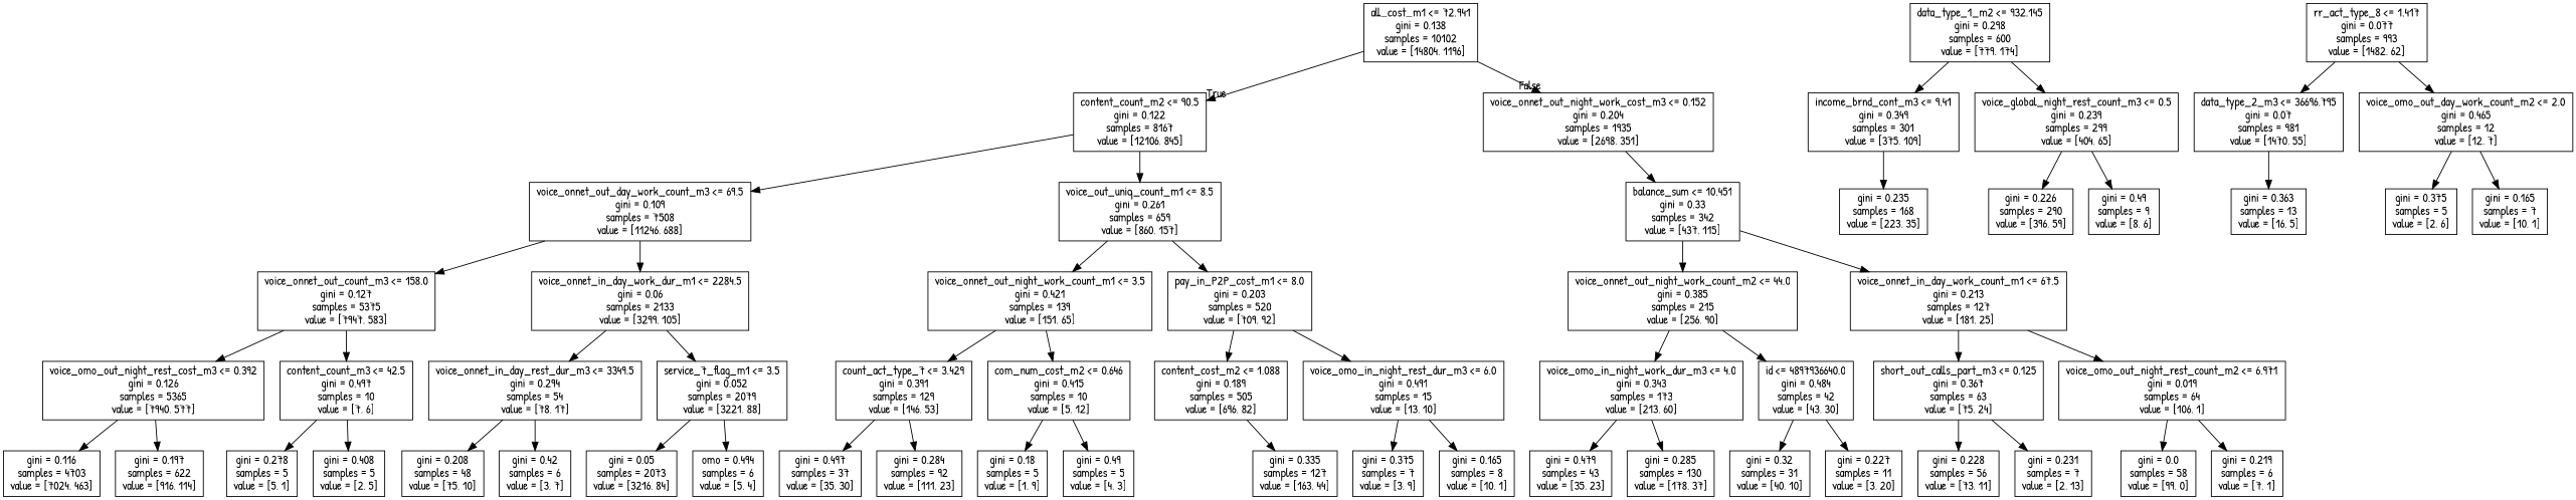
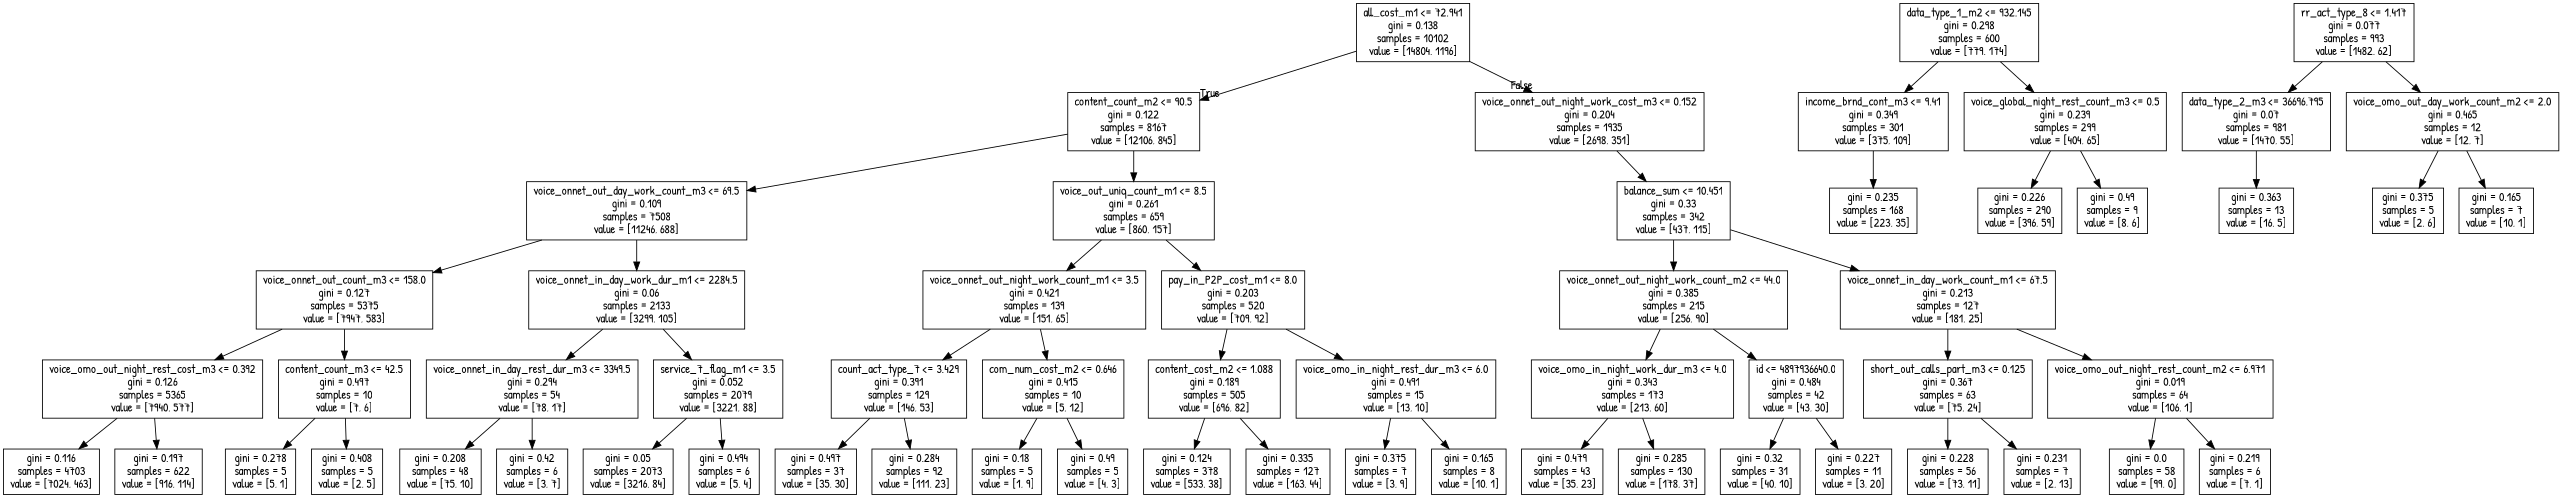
  digraph {
    fontname="Patrick Hand"
    node [fontname="Patrick Hand" shape=box]
    edge [fontname="Patrick Hand"]
    n1 [label="all_cost_m1 <= 72.941\ngini = 0.138\nsamples = 10102\nvalue = [14804, 1196]"]
    n2 [label="content_count_m2 <= 90.5\ngini = 0.122\nsamples = 8167\nvalue = [12106, 845]"]
    n3 [label="voice_onnet_out_night_work_cost_m3 <= 0.152\ngini = 0.204\nsamples = 1935\nvalue = [2698, 351]"]
    n4 [label="voice_onnet_out_day_work_count_m3 <= 69.5\ngini = 0.109\nsamples = 7508\nvalue = [11246, 688]"]
    n5 [label="voice_out_uniq_count_m1 <= 8.5\ngini = 0.261\nsamples = 659\nvalue = [860, 157]"]
    n6 [label="balance_sum <= 10.451\ngini = 0.33\nsamples = 342\nvalue = [437, 115]"]
    n7 [label="voice_onnet_out_count_m3 <= 158.0\ngini = 0.127\nsamples = 5375\nvalue = [7947, 583]"]
    n8 [label="voice_onnet_in_day_work_dur_m1 <= 2284.5\ngini = 0.06\nsamples = 2133\nvalue = [3299, 105]"]
    n9 [label="voice_onnet_out_night_work_count_m1 <= 3.5\ngini = 0.421\nsamples = 139\nvalue = [151, 65]"]
    n10 [label="pay_in_P2P_cost_m1 <= 8.0\ngini = 0.203\nsamples = 520\nvalue = [709, 92]"]
    n11 [label="voice_omo_out_night_rest_cost_m3 <= 0.392\ngini = 0.126\nsamples = 5365\nvalue = [7940, 577]"]
    n12 [label="content_count_m3 <= 42.5\ngini = 0.497\nsamples = 10\nvalue = [7, 6]"]
    n13 [label="voice_onnet_in_day_rest_dur_m3 <= 3349.5\ngini = 0.294\nsamples = 54\nvalue = [78, 17]"]
    n14 [label="service_7_flag_m1 <= 3.5\ngini = 0.052\nsamples = 2079\nvalue = [3221, 88]"]
    n15 [label="gini = 0.116\nsamples = 4703\nvalue = [7024, 463]"]
    n16 [label="gini = 0.197\nsamples = 622\nvalue = [916, 114]"]
    n17 [label="gini = 0.278\nsamples = 5\nvalue = [5, 1]"]
    n18 [label="gini = 0.408\nsamples = 5\nvalue = [2, 5]"]
    n19 [label="gini = 0.208\nsamples = 48\nvalue = [75, 10]"]
    n20 [label="gini = 0.42\nsamples = 6\nvalue = [3, 7]"]
    n21 [label="gini = 0.05\nsamples = 2073\nvalue = [3216, 84]"]
-   n22 [label="omo = 0.494\nsamples = 6\nvalue = [5, 4]"]
+   n22 [label="gini = 0.494\nsamples = 6\nvalue = [5, 4]"]
    n23 [label="count_act_type_7 <= 3.429\ngini = 0.391\nsamples = 129\nvalue = [146, 53]"]
    n24 [label="com_num_cost_m2 <= 0.646\ngini = 0.415\nsamples = 10\nvalue = [5, 12]"]
    n25 [label="content_cost_m2 <= 1.088\ngini = 0.189\nsamples = 505\nvalue = [696, 82]"]
    n26 [label="voice_omo_in_night_rest_dur_m3 <= 6.0\ngini = 0.491\nsamples = 15\nvalue = [13, 10]"]
    n27 [label="gini = 0.497\nsamples = 37\nvalue = [35, 30]"]
    n28 [label="gini = 0.284\nsamples = 92\nvalue = [111, 23]"]
    n29 [label="gini = 0.18\nsamples = 5\nvalue = [1, 9]"]
    n30 [label="gini = 0.49\nsamples = 5\nvalue = [4, 3]"]
+   n31 [label="gini = 0.124\nsamples = 378\nvalue = [533, 38]"]
    n32 [label="gini = 0.335\nsamples = 127\nvalue = [163, 44]"]
    n33 [label="gini = 0.375\nsamples = 7\nvalue = [3, 9]"]
    n34 [label="gini = 0.165\nsamples = 8\nvalue = [10, 1]"]
    n35 [label="voice_onnet_out_night_work_count_m2 <= 44.0\ngini = 0.385\nsamples = 215\nvalue = [256, 90]"]
    n36 [label="voice_onnet_in_day_work_count_m1 <= 67.5\ngini = 0.213\nsamples = 127\nvalue = [181, 25]"]
    n37 [label="data_type_1_m2 <= 932.145\ngini = 0.298\nsamples = 600\nvalue = [779, 174]"]
    n38 [label="income_brnd_cont_m3 <= 9.41\ngini = 0.349\nsamples = 301\nvalue = [375, 109]"]
    n39 [label="voice_global_night_rest_count_m3 <= 0.5\ngini = 0.239\nsamples = 299\nvalue = [404, 65]"]
    n40 [label="rr_act_type_8 <= 1.417\ngini = 0.077\nsamples = 993\nvalue = [1482, 62]"]
    n41 [label="data_type_2_m3 <= 36696.795\ngini = 0.07\nsamples = 981\nvalue = [1470, 55]"]
    n42 [label="voice_omo_out_day_work_count_m2 <= 2.0\ngini = 0.465\nsamples = 12\nvalue = [12, 7]"]
    n43 [label="gini = 0.235\nsamples = 168\nvalue = [223, 35]"]
    n44 [label="gini = 0.226\nsamples = 290\nvalue = [396, 59]"]
    n45 [label="gini = 0.49\nsamples = 9\nvalue = [8, 6]"]
    n46 [label="gini = 0.363\nsamples = 13\nvalue = [16, 5]"]
    n47 [label="gini = 0.375\nsamples = 5\nvalue = [2, 6]"]
    n48 [label="gini = 0.165\nsamples = 7\nvalue = [10, 1]"]
    n49 [label="voice_omo_in_night_work_dur_m3 <= 4.0\ngini = 0.343\nsamples = 173\nvalue = [213, 60]"]
    n50 [label="id <= 4897936640.0\ngini = 0.484\nsamples = 42\nvalue = [43, 30]"]
    n51 [label="short_out_calls_part_m3 <= 0.125\ngini = 0.367\nsamples = 63\nvalue = [75, 24]"]
    n52 [label="voice_omo_out_night_rest_count_m2 <= 6.971\ngini = 0.019\nsamples = 64\nvalue = [106, 1]"]
    n53 [label="gini = 0.479\nsamples = 43\nvalue = [35, 23]"]
    n54 [label="gini = 0.285\nsamples = 130\nvalue = [178, 37]"]
    n55 [label="gini = 0.32\nsamples = 31\nvalue = [40, 10]"]
    n56 [label="gini = 0.227\nsamples = 11\nvalue = [3, 20]"]
    n57 [label="gini = 0.228\nsamples = 56\nvalue = [73, 11]"]
    n58 [label="gini = 0.231\nsamples = 7\nvalue = [2, 13]"]
    n59 [label="gini = 0.0\nsamples = 58\nvalue = [99, 0]"]
    n60 [label="gini = 0.219\nsamples = 6\nvalue = [7, 1]"]
    n1 -> n2 [headlabel=True labelangle=45 labeldistance=2.5]
    n1 -> n3 [headlabel=False labelangle=-45 labeldistance=2.5]
    n2 -> n4
    n2 -> n5
    n3 -> n6
    n4 -> n7
    n4 -> n8
    n5 -> n9
    n5 -> n10
    n6 -> n35
    n6 -> n36
    n7 -> n11
    n7 -> n12
    n8 -> n13
    n8 -> n14
    n9 -> n23
    n9 -> n24
    n10 -> n25
    n10 -> n26
    n11 -> n15
    n11 -> n16
    n12 -> n17
    n12 -> n18
    n13 -> n19
    n13 -> n20
    n14 -> n21
    n14 -> n22
    n23 -> n27
    n23 -> n28
    n24 -> n29
    n24 -> n30
+   n25 -> n31
    n25 -> n32
    n26 -> n33
    n26 -> n34
    n35 -> n49
    n35 -> n50
    n36 -> n51
    n36 -> n52
    n37 -> n38
    n37 -> n39
    n38 -> n43
    n39 -> n44
    n39 -> n45
    n40 -> n41
    n40 -> n42
    n41 -> n46
    n42 -> n47
    n42 -> n48
    n49 -> n53
    n49 -> n54
    n50 -> n55
    n50 -> n56
    n51 -> n57
    n51 -> n58
    n52 -> n59
    n52 -> n60
  }
